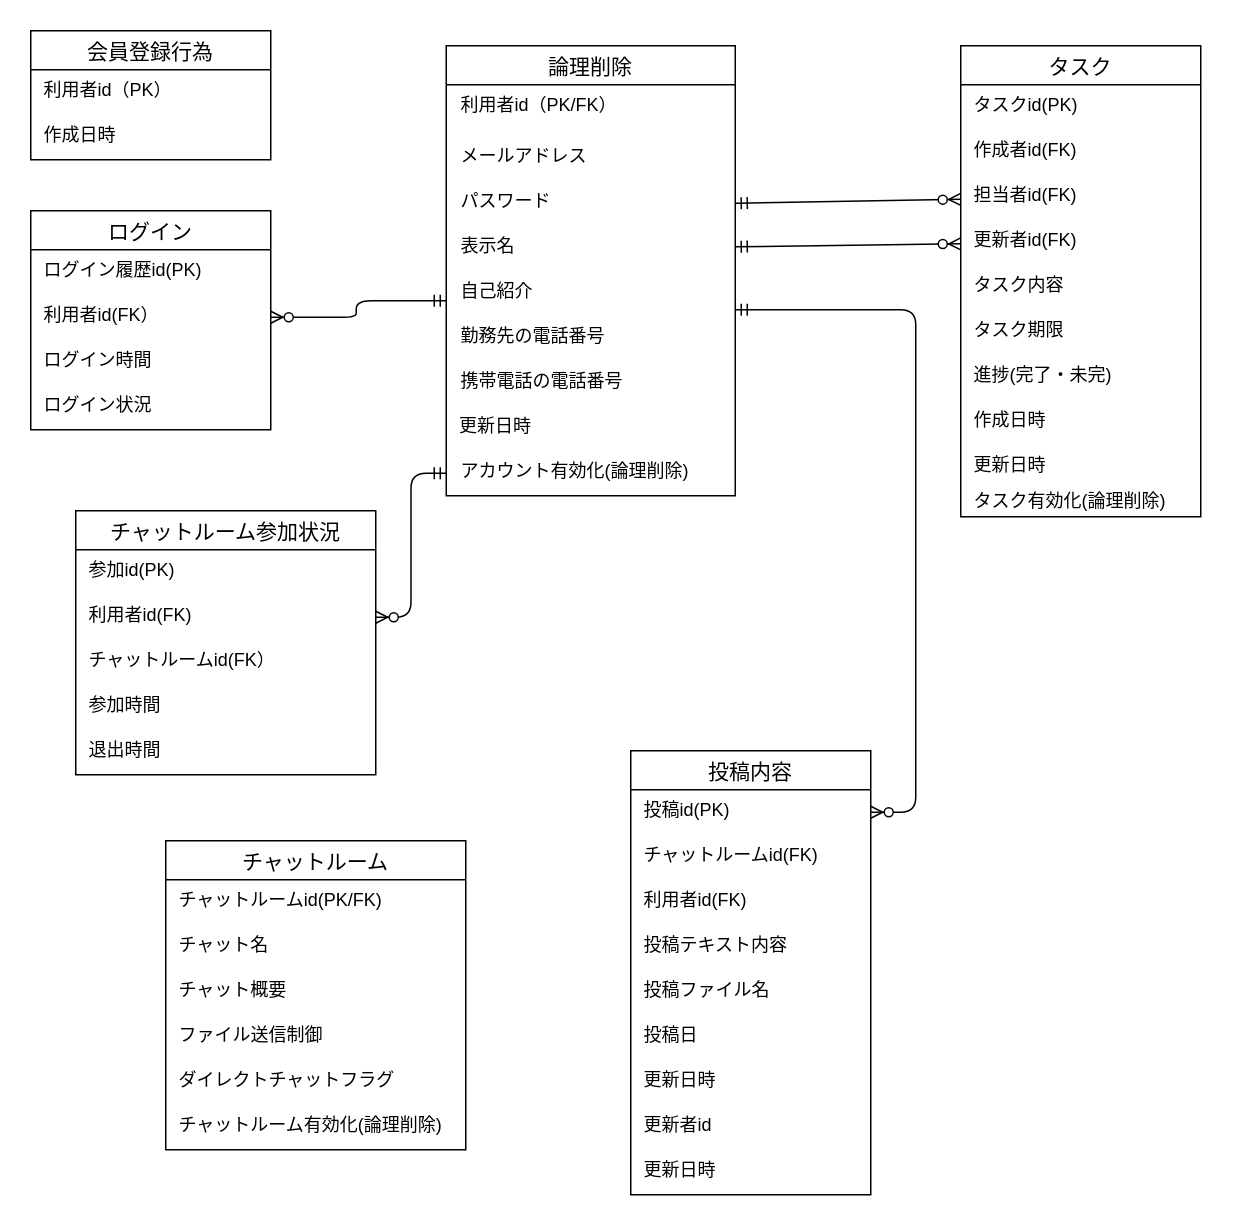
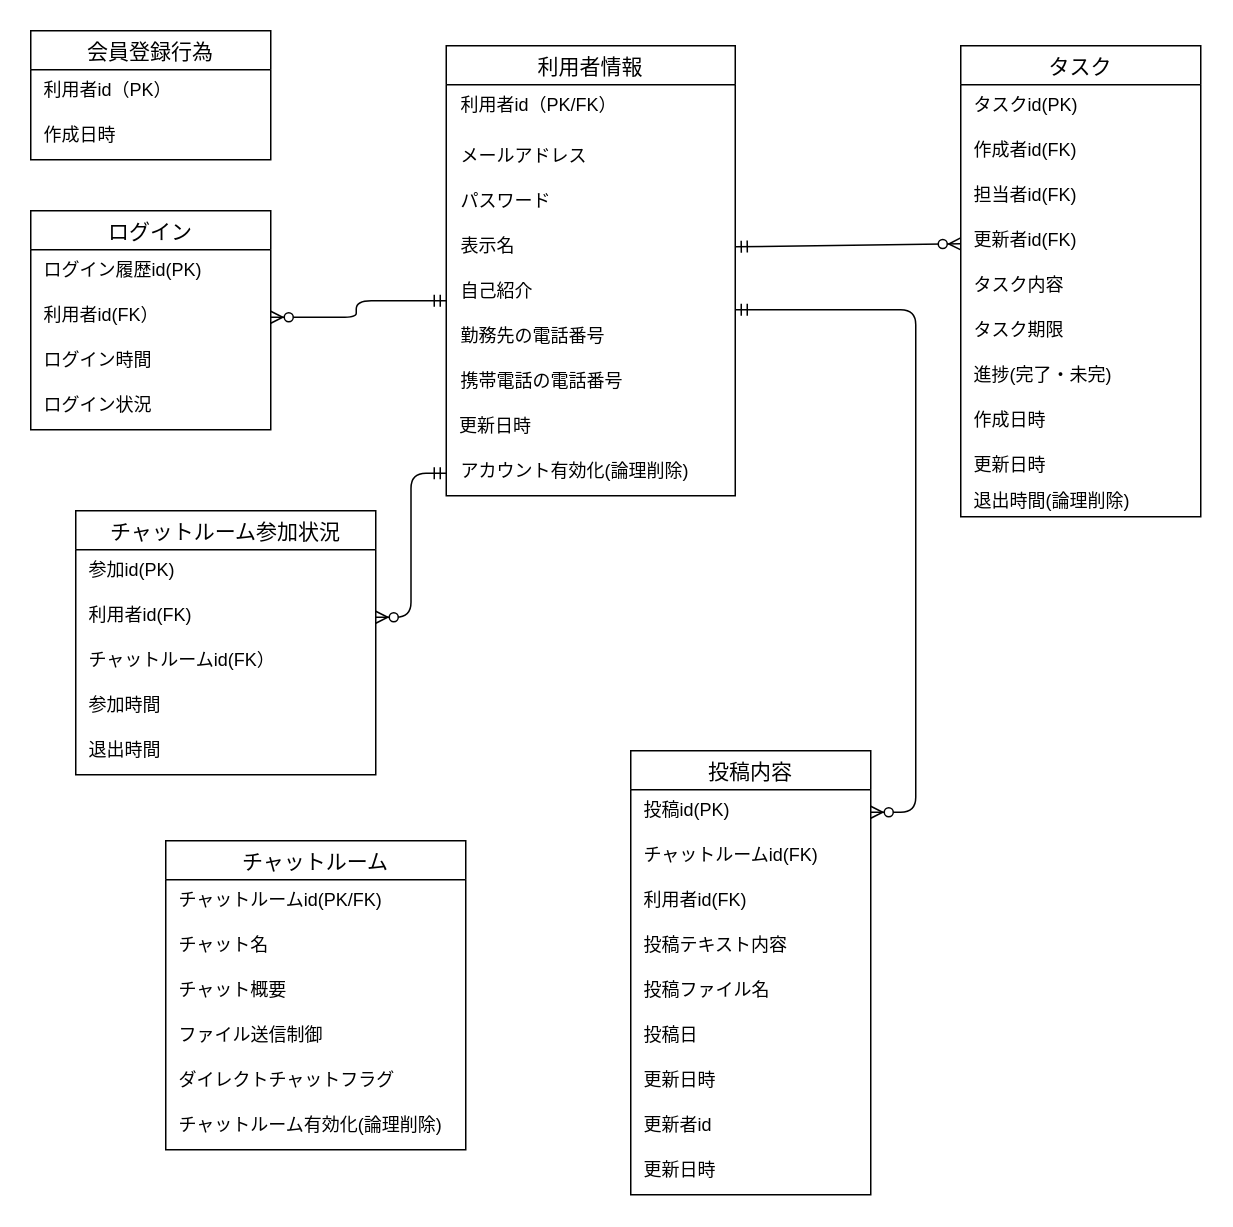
  <mxCell id="0" />
  <mxCell id="1" parent="0" />
  <mxCell id="2" value="会員登録行為" style="swimlane;fontStyle=0;childLayout=stackLayout;horizontal=1;startSize=26;horizontalStack=0;resizeParent=1;resizeParentMax=0;resizeLast=0;collapsible=1;marginBottom=0;align=center;fontSize=14;" parent="1" vertex="1"><mxGeometry x="20" y="20" width="160" height="86" as="geometry" /></mxCell>
  <mxCell id="3" value="利用者id（PK）" style="text;strokeColor=none;fillColor=none;spacingLeft=7;spacingRight=4;overflow=hidden;rotatable=0;points=[[0,0.5],[1,0.5]];portConstraint=eastwest;fontSize=12;" parent="2" vertex="1"><mxGeometry y="26" width="160" height="30" as="geometry" /></mxCell>
  <mxCell id="4" value="作成日時" style="text;strokeColor=none;fillColor=none;spacingLeft=7;spacingRight=4;overflow=hidden;rotatable=0;points=[[0,0.5],[1,0.5]];portConstraint=eastwest;fontSize=12;" parent="2" vertex="1"><mxGeometry y="56" width="160" height="30" as="geometry" /></mxCell>
- <mxCell id="5" value="論理削除" style="swimlane;fontStyle=0;childLayout=stackLayout;horizontal=1;startSize=26;horizontalStack=0;resizeParent=1;resizeParentMax=0;resizeLast=0;collapsible=1;marginBottom=0;align=center;fontSize=14;" parent="1" vertex="1"><mxGeometry x="297" y="30" width="192.67" height="300" as="geometry" /></mxCell>
+ <mxCell id="5" value="利用者情報" style="swimlane;fontStyle=0;childLayout=stackLayout;horizontal=1;startSize=26;horizontalStack=0;resizeParent=1;resizeParentMax=0;resizeLast=0;collapsible=1;marginBottom=0;align=center;fontSize=14;" parent="1" vertex="1"><mxGeometry x="297" y="30" width="192.67" height="300" as="geometry" /></mxCell>
  <mxCell id="6" value="利用者id（PK/FK）" style="text;strokeColor=none;fillColor=none;spacingLeft=8;spacingRight=0;overflow=hidden;rotatable=0;points=[[0,0.5],[1,0.5]];portConstraint=eastwest;fontSize=12;aspect=fixed;" parent="5" vertex="1"><mxGeometry y="26" width="192.67" height="34" as="geometry" /></mxCell>
  <mxCell id="7" value="メールアドレス" style="text;strokeColor=none;fillColor=none;spacingLeft=8;spacingRight=0;overflow=hidden;rotatable=0;points=[[0,0.5],[1,0.5]];portConstraint=eastwest;fontSize=12;aspect=fixed;" parent="5" vertex="1"><mxGeometry y="60" width="192.67" height="30" as="geometry" /></mxCell>
  <mxCell id="8" value="パスワード" style="text;strokeColor=none;fillColor=none;spacingLeft=8;spacingRight=0;overflow=hidden;rotatable=0;points=[[0,0.5],[1,0.5]];portConstraint=eastwest;fontSize=12;aspect=fixed;" parent="5" vertex="1"><mxGeometry y="90" width="192.67" height="30" as="geometry" /></mxCell>
  <mxCell id="9" value="" style="edgeStyle=orthogonalEdgeStyle;fontSize=12;html=1;endArrow=ERzeroToMany;startArrow=ERmandOne;entryX=1;entryY=0.5;entryDx=0;entryDy=0;" edge="1" parent="5" target="18"><mxGeometry width="100" height="100" relative="1" as="geometry"><mxPoint y="170" as="sourcePoint" /><mxPoint x="100" y="70" as="targetPoint" /><Array as="points"><mxPoint x="-60" y="170" /><mxPoint x="-60" y="181" /></Array></mxGeometry></mxCell>
  <mxCell id="10" value="表示名" style="text;strokeColor=none;fillColor=none;spacingLeft=8;spacingRight=0;overflow=hidden;rotatable=0;points=[[0,0.5],[1,0.5]];portConstraint=eastwest;fontSize=12;aspect=fixed;" parent="5" vertex="1"><mxGeometry y="120" width="192.67" height="30" as="geometry" /></mxCell>
  <mxCell id="11" value="自己紹介" style="text;strokeColor=none;fillColor=none;spacingLeft=8;spacingRight=0;overflow=hidden;rotatable=0;points=[[0,0.5],[1,0.5]];portConstraint=eastwest;fontSize=12;aspect=fixed;" parent="5" vertex="1"><mxGeometry y="150" width="192.67" height="30" as="geometry" /></mxCell>
  <mxCell id="12" value="勤務先の電話番号" style="text;strokeColor=none;fillColor=none;spacingLeft=8;spacingRight=0;overflow=hidden;rotatable=0;points=[[0,0.5],[1,0.5]];portConstraint=eastwest;fontSize=12;aspect=fixed;" parent="5" vertex="1"><mxGeometry y="180" width="192.67" height="30" as="geometry" /></mxCell>
  <mxCell id="13" value="携帯電話の電話番号" style="text;strokeColor=none;fillColor=none;spacingLeft=8;spacingRight=0;overflow=hidden;rotatable=0;points=[[0,0.5],[1,0.5]];portConstraint=eastwest;fontSize=12;aspect=fixed;" parent="5" vertex="1"><mxGeometry y="210" width="192.67" height="30" as="geometry" /></mxCell>
  <mxCell id="14" value="更新日時" style="text;strokeColor=none;fillColor=none;spacingLeft=7;spacingRight=4;overflow=hidden;rotatable=0;points=[[0,0.5],[1,0.5]];portConstraint=eastwest;fontSize=12;" vertex="1" parent="5"><mxGeometry y="240" width="192.67" height="30" as="geometry" /></mxCell>
  <mxCell id="15" value="アカウント有効化(論理削除)" style="text;strokeColor=none;fillColor=none;spacingLeft=8;spacingRight=0;overflow=hidden;rotatable=0;points=[[0,0.5],[1,0.5]];portConstraint=eastwest;fontSize=12;aspect=fixed;" parent="5" vertex="1"><mxGeometry y="270" width="192.67" height="30" as="geometry" /></mxCell>
  <mxCell id="16" value="ログイン" style="swimlane;fontStyle=0;childLayout=stackLayout;horizontal=1;startSize=26;horizontalStack=0;resizeParent=1;resizeParentMax=0;resizeLast=0;collapsible=1;marginBottom=0;align=center;fontSize=14;" parent="1" vertex="1"><mxGeometry x="20" y="140" width="160" height="146" as="geometry" /></mxCell>
  <mxCell id="17" value="ログイン履歴id(PK)" style="text;strokeColor=none;fillColor=none;spacingLeft=7;spacingRight=4;overflow=hidden;rotatable=0;points=[[0,0.5],[1,0.5]];portConstraint=eastwest;fontSize=12;" parent="16" vertex="1"><mxGeometry y="26" width="160" height="30" as="geometry" /></mxCell>
  <mxCell id="18" value="利用者id(FK）" style="text;strokeColor=none;fillColor=none;spacingLeft=7;spacingRight=4;overflow=hidden;rotatable=0;points=[[0,0.5],[1,0.5]];portConstraint=eastwest;fontSize=12;" parent="16" vertex="1"><mxGeometry y="56" width="160" height="30" as="geometry" /></mxCell>
  <mxCell id="19" value="ログイン時間" style="text;strokeColor=none;fillColor=none;spacingLeft=7;spacingRight=4;overflow=hidden;rotatable=0;points=[[0,0.5],[1,0.5]];portConstraint=eastwest;fontSize=12;" parent="16" vertex="1"><mxGeometry y="86" width="160" height="30" as="geometry" /></mxCell>
  <mxCell id="20" value="ログイン状況" style="text;strokeColor=none;fillColor=none;spacingLeft=7;spacingRight=4;overflow=hidden;rotatable=0;points=[[0,0.5],[1,0.5]];portConstraint=eastwest;fontSize=12;" parent="16" vertex="1"><mxGeometry y="116" width="160" height="30" as="geometry" /></mxCell>
  <mxCell id="21" value="" style="edgeStyle=orthogonalEdgeStyle;fontSize=12;html=1;endArrow=ERzeroToMany;startArrow=ERmandOne;" edge="1" parent="1" source="15" target="55"><mxGeometry width="100" height="100" relative="1" as="geometry"><mxPoint x="400" y="330" as="sourcePoint" /><mxPoint x="370" y="401" as="targetPoint" /></mxGeometry></mxCell>
- <mxCell id="22" value="" style="fontSize=12;html=1;endArrow=ERzeroToMany;startArrow=ERmandOne;exitX=1;exitY=0.5;exitDx=0;exitDy=0;" edge="1" parent="1" source="8" target="28"><mxGeometry width="100" height="100" relative="1" as="geometry"><mxPoint x="489.67" y="184" as="sourcePoint" /><mxPoint x="600" y="120" as="targetPoint" /></mxGeometry></mxCell>
  <mxCell id="23" value="" style="fontSize=12;html=1;endArrow=ERzeroToMany;startArrow=ERmandOne;exitX=1;exitY=0.5;exitDx=0;exitDy=0;" edge="1" parent="1" target="29"><mxGeometry width="100" height="100" relative="1" as="geometry"><mxPoint x="489.67" y="164" as="sourcePoint" /><mxPoint x="600" y="160" as="targetPoint" /></mxGeometry></mxCell>
  <mxCell id="24" value="" style="edgeStyle=orthogonalEdgeStyle;fontSize=12;html=1;endArrow=ERzeroToMany;startArrow=ERmandOne;entryX=1;entryY=0.5;entryDx=0;entryDy=0;" edge="1" parent="1" target="44"><mxGeometry width="100" height="100" relative="1" as="geometry"><mxPoint x="489.67" y="206" as="sourcePoint" /><mxPoint x="589.67" y="106" as="targetPoint" /><Array as="points"><mxPoint x="610" y="206" /><mxPoint x="610" y="541" /></Array></mxGeometry></mxCell>
  <mxCell id="25" value="タスク" style="swimlane;fontStyle=0;childLayout=stackLayout;horizontal=1;startSize=26;horizontalStack=0;resizeParent=1;resizeParentMax=0;resizeLast=0;collapsible=1;marginBottom=0;align=center;fontSize=14;" parent="1" vertex="1"><mxGeometry x="640" y="30" width="160" height="314" as="geometry" /></mxCell>
  <mxCell id="26" value="タスクid(PK)" style="text;strokeColor=none;fillColor=none;spacingLeft=7;spacingRight=4;overflow=hidden;rotatable=0;points=[[0,0.5],[1,0.5]];portConstraint=eastwest;fontSize=12;" parent="25" vertex="1"><mxGeometry y="26" width="160" height="30" as="geometry" /></mxCell>
  <mxCell id="27" value="作成者id(FK)" style="text;strokeColor=none;fillColor=none;spacingLeft=7;spacingRight=4;overflow=hidden;rotatable=0;points=[[0,0.5],[1,0.5]];portConstraint=eastwest;fontSize=12;" parent="25" vertex="1"><mxGeometry y="56" width="160" height="30" as="geometry" /></mxCell>
  <mxCell id="28" value="担当者id(FK)" style="text;strokeColor=none;fillColor=none;spacingLeft=7;spacingRight=4;overflow=hidden;rotatable=0;points=[[0,0.5],[1,0.5]];portConstraint=eastwest;fontSize=12;" parent="25" vertex="1"><mxGeometry y="86" width="160" height="30" as="geometry" /></mxCell>
  <mxCell id="29" value="更新者id(FK)" style="text;strokeColor=none;fillColor=none;spacingLeft=7;spacingRight=4;overflow=hidden;rotatable=0;points=[[0,0.5],[1,0.5]];portConstraint=eastwest;fontSize=12;" parent="25" vertex="1"><mxGeometry y="116" width="160" height="30" as="geometry" /></mxCell>
  <mxCell id="30" value="タスク内容" style="text;strokeColor=none;fillColor=none;spacingLeft=7;spacingRight=4;overflow=hidden;rotatable=0;points=[[0,0.5],[1,0.5]];portConstraint=eastwest;fontSize=12;" parent="25" vertex="1"><mxGeometry y="146" width="160" height="30" as="geometry" /></mxCell>
  <mxCell id="31" value="タスク期限" style="text;strokeColor=none;fillColor=none;spacingLeft=7;spacingRight=4;overflow=hidden;rotatable=0;points=[[0,0.5],[1,0.5]];portConstraint=eastwest;fontSize=12;" parent="25" vertex="1"><mxGeometry y="176" width="160" height="30" as="geometry" /></mxCell>
  <mxCell id="32" value="進捗(完了・未完)" style="text;strokeColor=none;fillColor=none;spacingLeft=7;spacingRight=4;overflow=hidden;rotatable=0;points=[[0,0.5],[1,0.5]];portConstraint=eastwest;fontSize=12;" parent="25" vertex="1"><mxGeometry y="206" width="160" height="30" as="geometry" /></mxCell>
  <mxCell id="33" value="作成日時" style="text;strokeColor=none;fillColor=none;spacingLeft=7;spacingRight=4;overflow=hidden;rotatable=0;points=[[0,0.5],[1,0.5]];portConstraint=eastwest;fontSize=12;" parent="25" vertex="1"><mxGeometry y="236" width="160" height="30" as="geometry" /></mxCell>
  <mxCell id="34" value="更新日時" style="text;strokeColor=none;fillColor=none;spacingLeft=7;spacingRight=4;overflow=hidden;rotatable=0;points=[[0,0.5],[1,0.5]];portConstraint=eastwest;fontSize=12;" parent="25" vertex="1"><mxGeometry y="266" width="160" height="24" as="geometry" /></mxCell>
- <mxCell id="35" value="タスク有効化(論理削除)" style="text;strokeColor=none;fillColor=none;spacingLeft=7;spacingRight=4;overflow=hidden;rotatable=0;points=[[0,0.5],[1,0.5]];portConstraint=eastwest;fontSize=12;" parent="25" vertex="1"><mxGeometry y="290" width="160" height="24" as="geometry" /></mxCell>
+ <mxCell id="35" value="退出時間(論理削除)" style="text;strokeColor=none;fillColor=none;spacingLeft=7;spacingRight=4;overflow=hidden;rotatable=0;points=[[0,0.5],[1,0.5]];portConstraint=eastwest;fontSize=12;" parent="25" vertex="1"><mxGeometry y="290" width="160" height="24" as="geometry" /></mxCell>
  <mxCell id="36" value="チャットルーム" style="swimlane;fontStyle=0;childLayout=stackLayout;horizontal=1;startSize=26;horizontalStack=0;resizeParent=1;resizeParentMax=0;resizeLast=0;collapsible=1;marginBottom=0;align=center;fontSize=14;" parent="1" vertex="1"><mxGeometry x="110" y="560" width="200" height="206" as="geometry" /></mxCell>
  <mxCell id="37" value="チャットルームid(PK/FK)" style="text;strokeColor=none;fillColor=none;spacingLeft=7;spacingRight=4;overflow=hidden;rotatable=0;points=[[0,0.5],[1,0.5]];portConstraint=eastwest;fontSize=12;" parent="36" vertex="1"><mxGeometry y="26" width="200" height="30" as="geometry" /></mxCell>
  <mxCell id="38" value="チャット名" style="text;strokeColor=none;fillColor=none;spacingLeft=7;spacingRight=4;overflow=hidden;rotatable=0;points=[[0,0.5],[1,0.5]];portConstraint=eastwest;fontSize=12;" parent="36" vertex="1"><mxGeometry y="56" width="200" height="30" as="geometry" /></mxCell>
  <mxCell id="39" value="チャット概要" style="text;strokeColor=none;fillColor=none;spacingLeft=7;spacingRight=4;overflow=hidden;rotatable=0;points=[[0,0.5],[1,0.5]];portConstraint=eastwest;fontSize=12;" parent="36" vertex="1"><mxGeometry y="86" width="200" height="30" as="geometry" /></mxCell>
  <mxCell id="40" value="ファイル送信制御" style="text;strokeColor=none;fillColor=none;spacingLeft=7;spacingRight=4;overflow=hidden;rotatable=0;points=[[0,0.5],[1,0.5]];portConstraint=eastwest;fontSize=12;" parent="36" vertex="1"><mxGeometry y="116" width="200" height="30" as="geometry" /></mxCell>
  <mxCell id="41" value="ダイレクトチャットフラグ" style="text;strokeColor=none;fillColor=none;spacingLeft=7;spacingRight=4;overflow=hidden;rotatable=0;points=[[0,0.5],[1,0.5]];portConstraint=eastwest;fontSize=12;" parent="36" vertex="1"><mxGeometry y="146" width="200" height="30" as="geometry" /></mxCell>
  <mxCell id="42" value="チャットルーム有効化(論理削除)" style="text;strokeColor=none;fillColor=none;spacingLeft=7;spacingRight=4;overflow=hidden;rotatable=0;points=[[0,0.5],[1,0.5]];portConstraint=eastwest;fontSize=12;" vertex="1" parent="36"><mxGeometry y="176" width="200" height="30" as="geometry" /></mxCell>
  <mxCell id="43" value="投稿内容" style="swimlane;fontStyle=0;childLayout=stackLayout;horizontal=1;startSize=26;horizontalStack=0;resizeParent=1;resizeParentMax=0;resizeLast=0;collapsible=1;marginBottom=0;align=center;fontSize=14;" parent="1" vertex="1"><mxGeometry x="420" y="500" width="160" height="296" as="geometry" /></mxCell>
  <mxCell id="44" value="投稿id(PK)" style="text;strokeColor=none;fillColor=none;spacingLeft=7;spacingRight=4;overflow=hidden;rotatable=0;points=[[0,0.5],[1,0.5]];portConstraint=eastwest;fontSize=12;" parent="43" vertex="1"><mxGeometry y="26" width="160" height="30" as="geometry" /></mxCell>
  <mxCell id="45" value="チャットルームid(FK)" style="text;strokeColor=none;fillColor=none;spacingLeft=7;spacingRight=4;overflow=hidden;rotatable=0;points=[[0,0.5],[1,0.5]];portConstraint=eastwest;fontSize=12;" parent="43" vertex="1"><mxGeometry y="56" width="160" height="30" as="geometry" /></mxCell>
  <mxCell id="46" value="利用者id(FK)" style="text;strokeColor=none;fillColor=none;spacingLeft=7;spacingRight=4;overflow=hidden;rotatable=0;points=[[0,0.5],[1,0.5]];portConstraint=eastwest;fontSize=12;" parent="43" vertex="1"><mxGeometry y="86" width="160" height="30" as="geometry" /></mxCell>
  <mxCell id="47" value="投稿テキスト内容" style="text;strokeColor=none;fillColor=none;spacingLeft=7;spacingRight=4;overflow=hidden;rotatable=0;points=[[0,0.5],[1,0.5]];portConstraint=eastwest;fontSize=12;" parent="43" vertex="1"><mxGeometry y="116" width="160" height="30" as="geometry" /></mxCell>
  <mxCell id="48" value="投稿ファイル名" style="text;strokeColor=none;fillColor=none;spacingLeft=7;spacingRight=4;overflow=hidden;rotatable=0;points=[[0,0.5],[1,0.5]];portConstraint=eastwest;fontSize=12;" parent="43" vertex="1"><mxGeometry y="146" width="160" height="30" as="geometry" /></mxCell>
  <mxCell id="49" value="投稿日" style="text;strokeColor=none;fillColor=none;spacingLeft=7;spacingRight=4;overflow=hidden;rotatable=0;points=[[0,0.5],[1,0.5]];portConstraint=eastwest;fontSize=12;" parent="43" vertex="1"><mxGeometry y="176" width="160" height="30" as="geometry" /></mxCell>
  <mxCell id="50" value="更新日時" style="text;strokeColor=none;fillColor=none;spacingLeft=7;spacingRight=4;overflow=hidden;rotatable=0;points=[[0,0.5],[1,0.5]];portConstraint=eastwest;fontSize=12;" parent="43" vertex="1"><mxGeometry y="206" width="160" height="30" as="geometry" /></mxCell>
  <mxCell id="51" value="更新者id" style="text;strokeColor=none;fillColor=none;spacingLeft=7;spacingRight=4;overflow=hidden;rotatable=0;points=[[0,0.5],[1,0.5]];portConstraint=eastwest;fontSize=12;" vertex="1" parent="43"><mxGeometry y="236" width="160" height="30" as="geometry" /></mxCell>
  <mxCell id="52" value="更新日時" style="text;strokeColor=none;fillColor=none;spacingLeft=7;spacingRight=4;overflow=hidden;rotatable=0;points=[[0,0.5],[1,0.5]];portConstraint=eastwest;fontSize=12;" vertex="1" parent="43"><mxGeometry y="266" width="160" height="30" as="geometry" /></mxCell>
  <mxCell id="53" value="チャットルーム参加状況" style="swimlane;fontStyle=0;childLayout=stackLayout;horizontal=1;startSize=26;horizontalStack=0;resizeParent=1;resizeParentMax=0;resizeLast=0;collapsible=1;marginBottom=0;align=center;fontSize=14;" parent="1" vertex="1"><mxGeometry x="50" y="340" width="200" height="176" as="geometry" /></mxCell>
  <mxCell id="54" value="参加id(PK)" style="text;strokeColor=none;fillColor=none;spacingLeft=7;spacingRight=4;overflow=hidden;rotatable=0;points=[[0,0.5],[1,0.5]];portConstraint=eastwest;fontSize=12;" parent="53" vertex="1"><mxGeometry y="26" width="200" height="30" as="geometry" /></mxCell>
  <mxCell id="55" value="利用者id(FK)" style="text;strokeColor=none;fillColor=none;spacingLeft=7;spacingRight=4;overflow=hidden;rotatable=0;points=[[0,0.5],[1,0.5]];portConstraint=eastwest;fontSize=12;" parent="53" vertex="1"><mxGeometry y="56" width="200" height="30" as="geometry" /></mxCell>
  <mxCell id="56" value="チャットルームid(FK）" style="text;strokeColor=none;fillColor=none;spacingLeft=7;spacingRight=4;overflow=hidden;rotatable=0;points=[[0,0.5],[1,0.5]];portConstraint=eastwest;fontSize=12;" vertex="1" parent="53"><mxGeometry y="86" width="200" height="30" as="geometry" /></mxCell>
  <mxCell id="57" value="参加時間" style="text;strokeColor=none;fillColor=none;spacingLeft=7;spacingRight=4;overflow=hidden;rotatable=0;points=[[0,0.5],[1,0.5]];portConstraint=eastwest;fontSize=12;" parent="53" vertex="1"><mxGeometry y="116" width="200" height="30" as="geometry" /></mxCell>
  <mxCell id="58" value="退出時間" style="text;strokeColor=none;fillColor=none;spacingLeft=7;spacingRight=4;overflow=hidden;rotatable=0;points=[[0,0.5],[1,0.5]];portConstraint=eastwest;fontSize=12;" parent="53" vertex="1"><mxGeometry y="146" width="200" height="30" as="geometry" /></mxCell>
